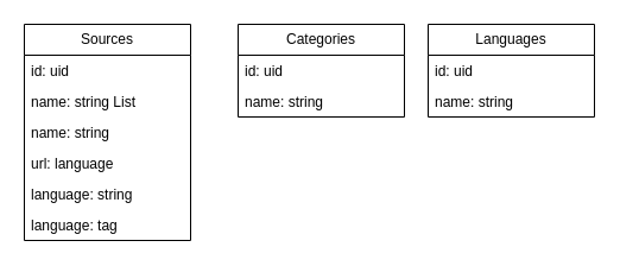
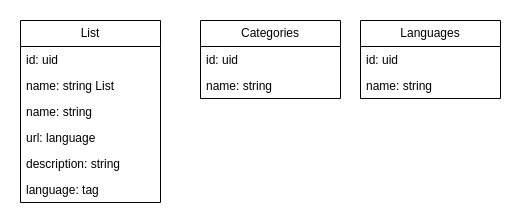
  <mxCell id="0" />
  <mxCell id="1" parent="0" />
- <mxCell id="2" value="Sources" style="swimlane;fontStyle=0;childLayout=stackLayout;horizontal=1;startSize=26;fillColor=none;horizontalStack=0;resizeParent=1;resizeParentMax=0;resizeLast=0;collapsible=1;marginBottom=0;whiteSpace=wrap;html=1;" parent="1" vertex="1"><mxGeometry x="20" y="20" width="140" height="182" as="geometry" /></mxCell>
+ <mxCell id="2" value="List" style="swimlane;fontStyle=0;childLayout=stackLayout;horizontal=1;startSize=26;fillColor=none;horizontalStack=0;resizeParent=1;resizeParentMax=0;resizeLast=0;collapsible=1;marginBottom=0;whiteSpace=wrap;html=1;" parent="1" vertex="1"><mxGeometry x="20" y="20" width="140" height="182" as="geometry" /></mxCell>
  <mxCell id="3" value="id: uid" style="text;strokeColor=none;fillColor=none;align=left;verticalAlign=top;spacingLeft=4;spacingRight=4;overflow=hidden;rotatable=0;points=[[0,0.5],[1,0.5]];portConstraint=eastwest;whiteSpace=wrap;html=1;" parent="2" vertex="1"><mxGeometry y="26" width="140" height="26" as="geometry" /></mxCell>
  <mxCell id="4" value="name: string List" style="text;strokeColor=none;fillColor=none;align=left;verticalAlign=top;spacingLeft=4;spacingRight=4;overflow=hidden;rotatable=0;points=[[0,0.5],[1,0.5]];portConstraint=eastwest;whiteSpace=wrap;html=1;" parent="2" vertex="1"><mxGeometry y="52" width="140" height="26" as="geometry" /></mxCell>
  <mxCell id="5" value="name: string" style="text;strokeColor=none;fillColor=none;align=left;verticalAlign=top;spacingLeft=4;spacingRight=4;overflow=hidden;rotatable=0;points=[[0,0.5],[1,0.5]];portConstraint=eastwest;whiteSpace=wrap;html=1;" parent="2" vertex="1"><mxGeometry y="78" width="140" height="26" as="geometry" /></mxCell>
  <mxCell id="6" value="url: language" style="text;strokeColor=none;fillColor=none;align=left;verticalAlign=top;spacingLeft=4;spacingRight=4;overflow=hidden;rotatable=0;points=[[0,0.5],[1,0.5]];portConstraint=eastwest;whiteSpace=wrap;html=1;" parent="2" vertex="1"><mxGeometry y="104" width="140" height="26" as="geometry" /></mxCell>
- <mxCell id="7" value="language: string" style="text;strokeColor=none;fillColor=none;align=left;verticalAlign=top;spacingLeft=4;spacingRight=4;overflow=hidden;rotatable=0;points=[[0,0.5],[1,0.5]];portConstraint=eastwest;whiteSpace=wrap;html=1;" parent="2" vertex="1"><mxGeometry y="130" width="140" height="26" as="geometry" /></mxCell>
+ <mxCell id="7" value="description: string" style="text;strokeColor=none;fillColor=none;align=left;verticalAlign=top;spacingLeft=4;spacingRight=4;overflow=hidden;rotatable=0;points=[[0,0.5],[1,0.5]];portConstraint=eastwest;whiteSpace=wrap;html=1;" parent="2" vertex="1"><mxGeometry y="130" width="140" height="26" as="geometry" /></mxCell>
  <mxCell id="8" value="language: tag" style="text;strokeColor=none;fillColor=none;align=left;verticalAlign=top;spacingLeft=4;spacingRight=4;overflow=hidden;rotatable=0;points=[[0,0.5],[1,0.5]];portConstraint=eastwest;whiteSpace=wrap;html=1;" parent="2" vertex="1"><mxGeometry y="156" width="140" height="26" as="geometry" /></mxCell>
  <mxCell id="9" value="Categories" style="swimlane;fontStyle=0;childLayout=stackLayout;horizontal=1;startSize=26;fillColor=none;horizontalStack=0;resizeParent=1;resizeParentMax=0;resizeLast=0;collapsible=1;marginBottom=0;whiteSpace=wrap;html=1;" parent="1" vertex="1"><mxGeometry x="200" y="20" width="140" height="78" as="geometry" /></mxCell>
  <mxCell id="10" value="id: uid" style="text;strokeColor=none;fillColor=none;align=left;verticalAlign=top;spacingLeft=4;spacingRight=4;overflow=hidden;rotatable=0;points=[[0,0.5],[1,0.5]];portConstraint=eastwest;whiteSpace=wrap;html=1;" parent="9" vertex="1"><mxGeometry y="26" width="140" height="26" as="geometry" /></mxCell>
  <mxCell id="11" value="name: string" style="text;strokeColor=none;fillColor=none;align=left;verticalAlign=top;spacingLeft=4;spacingRight=4;overflow=hidden;rotatable=0;points=[[0,0.5],[1,0.5]];portConstraint=eastwest;whiteSpace=wrap;html=1;" parent="9" vertex="1"><mxGeometry y="52" width="140" height="26" as="geometry" /></mxCell>
  <mxCell id="12" value="Languages" style="swimlane;fontStyle=0;childLayout=stackLayout;horizontal=1;startSize=26;fillColor=none;horizontalStack=0;resizeParent=1;resizeParentMax=0;resizeLast=0;collapsible=1;marginBottom=0;whiteSpace=wrap;html=1;" parent="1" vertex="1"><mxGeometry x="360" y="20" width="140" height="78" as="geometry" /></mxCell>
  <mxCell id="13" value="id: uid" style="text;strokeColor=none;fillColor=none;align=left;verticalAlign=top;spacingLeft=4;spacingRight=4;overflow=hidden;rotatable=0;points=[[0,0.5],[1,0.5]];portConstraint=eastwest;whiteSpace=wrap;html=1;" parent="12" vertex="1"><mxGeometry y="26" width="140" height="26" as="geometry" /></mxCell>
  <mxCell id="14" value="name: string" style="text;strokeColor=none;fillColor=none;align=left;verticalAlign=top;spacingLeft=4;spacingRight=4;overflow=hidden;rotatable=0;points=[[0,0.5],[1,0.5]];portConstraint=eastwest;whiteSpace=wrap;html=1;" parent="12" vertex="1"><mxGeometry y="52" width="140" height="26" as="geometry" /></mxCell>
